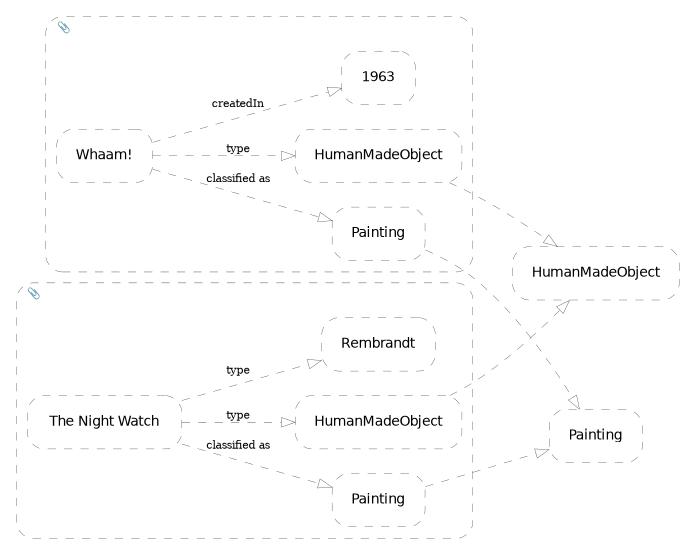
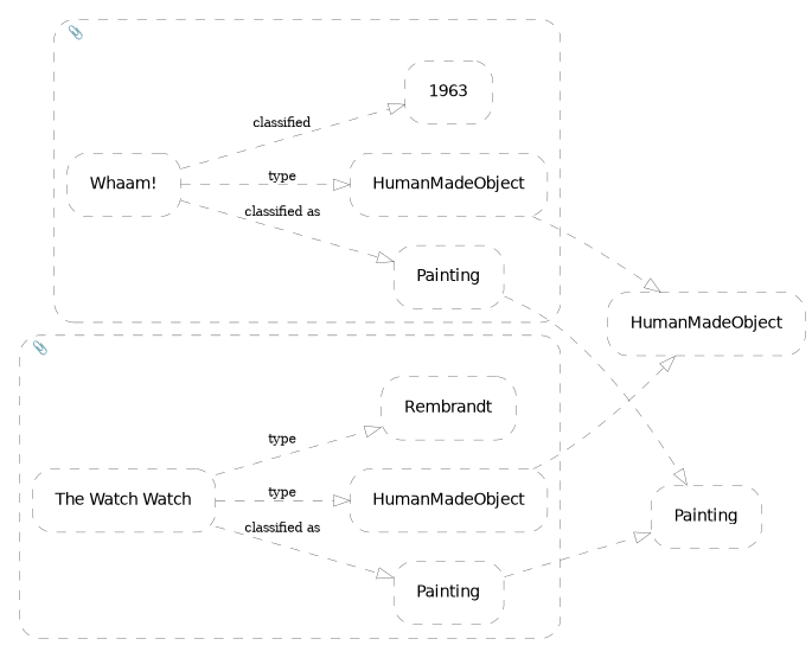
  digraph {
    fontname=Mono
    fontsize=8
    labeljust=l
    labelloc=t
    penwidth=0.2
    rankdir=LR
    style="rounded,dashed"
    node [color=black fontname="DejaVu Sans" fontsize=10 margin=0.2 penwidth=0.2 shape=rectangle style="rounded,dashed"]
    edge [arrowhead=empty fontsize=8 penwidth=0.2 style=dashed]
    n1 [label="Whaam!"]
    n2 [label=HumanMadeObject]
    n3 [label=Painting]
    n4 [label=1963]
-   n5 [label="The Night Watch"]
+   n5 [label="The Watch Watch"]
    n6 [label=HumanMadeObject]
    n7 [label=Painting]
    n8 [label=Rembrandt]
    n9 [label=HumanMadeObject]
    n10 [label=Painting]
    subgraph cluster_1 {
      label="📎"
      n1
      n2
      n3
      n4
    }
    subgraph cluster_2 {
      label="📎"
      n5
      n6
      n7
      n8
    }
    n1 -> n2 [label=type]
    n1 -> n3 [label="classified as"]
-   n1 -> n4 [label=createdIn]
+   n1 -> n4 [label=classified]
    n2 -> n9
    n3 -> n10
    n5 -> n6 [label=type]
    n5 -> n7 [label="classified as"]
    n5 -> n8 [label=type]
    n6 -> n9
    n7 -> n10
  }
